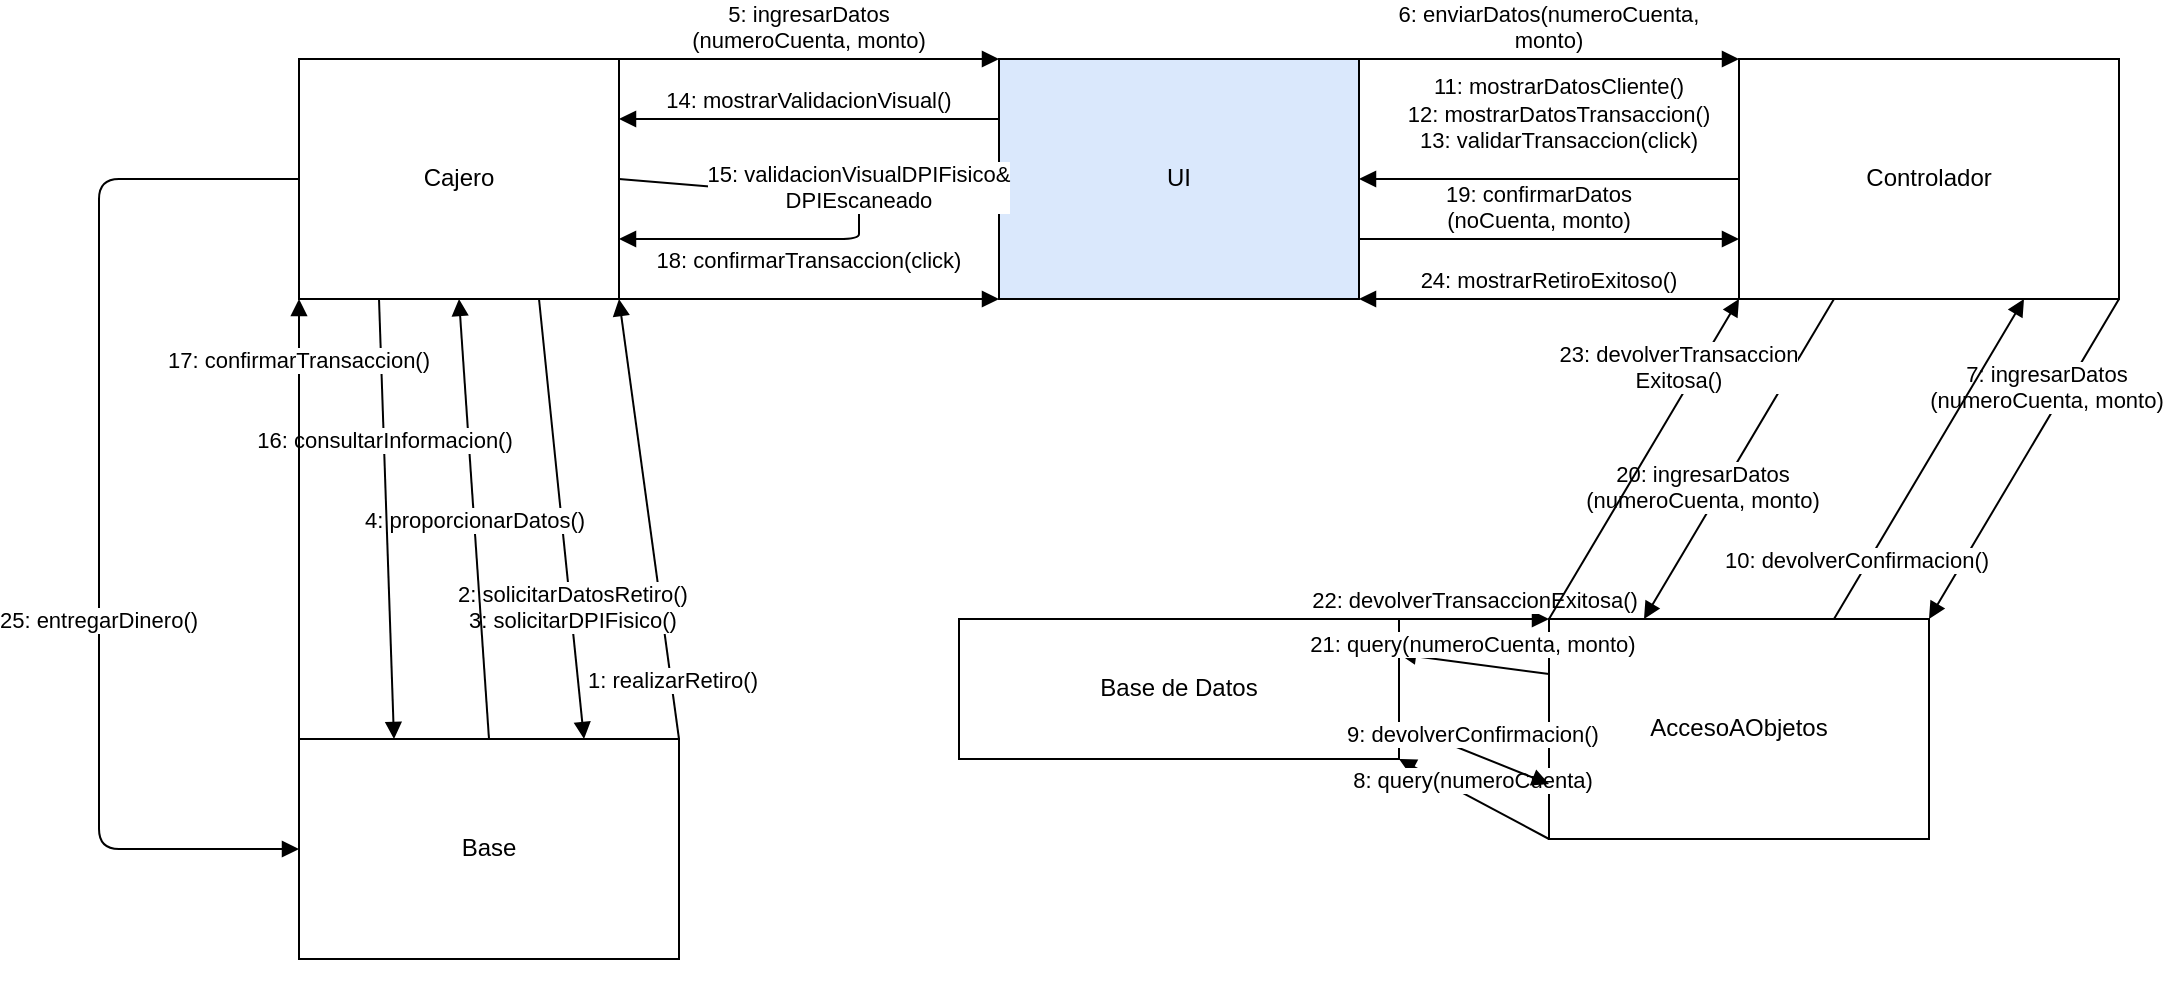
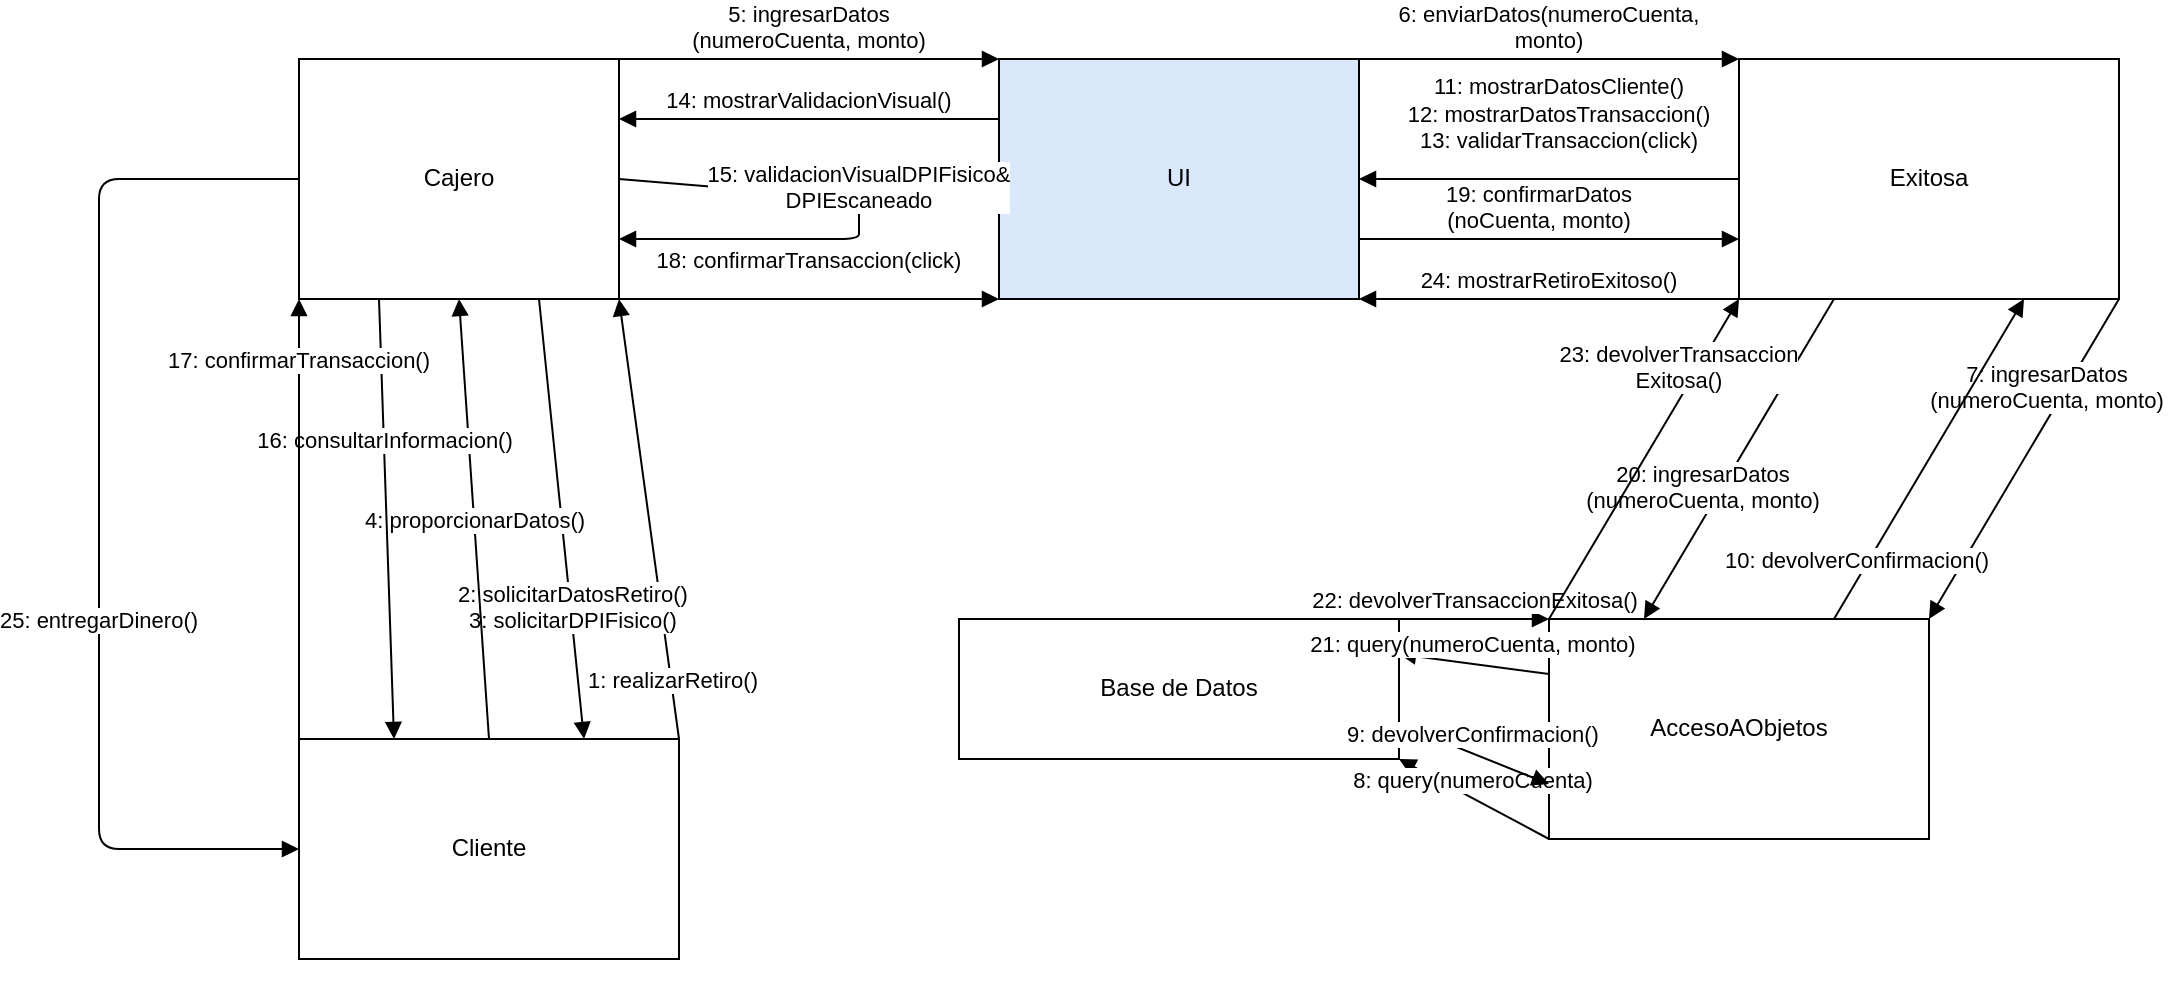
  <mxCell id="0" style=";html=1;" />
  <mxCell id="1" style=";html=1;" parent="0" />
  <mxCell id="2" value="Cajero" style="html=1;" parent="1" vertex="1"><mxGeometry x="120" y="20" width="160" height="120" as="geometry" /></mxCell>
  <mxCell id="3" value="UI" style="html=1;fillColor=#dae8fc;" parent="1" vertex="1"><mxGeometry x="470" y="20" width="180" height="120" as="geometry" /></mxCell>
- <mxCell id="4" value="Controlador" style="html=1;" parent="1" vertex="1"><mxGeometry x="840" y="20" width="190" height="120" as="geometry" /></mxCell>
+ <mxCell id="4" value="Exitosa" style="html=1;" parent="1" vertex="1"><mxGeometry x="840" y="20" width="190" height="120" as="geometry" /></mxCell>
  <mxCell id="5" value="AccesoAObjetos" style="html=1;" parent="1" vertex="1"><mxGeometry x="745" y="300" width="190" height="110" as="geometry" /></mxCell>
  <mxCell id="6" value="Base de Datos" style="html=1;" parent="1" vertex="1"><mxGeometry x="450" y="300" width="220" height="70" as="geometry" /></mxCell>
  <mxCell id="7" value="5: ingresarDatos&lt;br&gt;(numeroCuenta, monto)" style="html=1;verticalAlign=bottom;endArrow=block;exitX=1;exitY=0;exitDx=0;exitDy=0;entryX=0;entryY=0;entryDx=0;entryDy=0;" parent="1" source="2" target="3" edge="1"><mxGeometry width="80" relative="1" as="geometry"><mxPoint x="600" y="120" as="sourcePoint" /><mxPoint x="680" y="120" as="targetPoint" /></mxGeometry></mxCell>
  <mxCell id="8" value="6: enviarDatos(numeroCuenta,&lt;br&gt;monto)" style="html=1;verticalAlign=bottom;endArrow=block;exitX=1;exitY=0;exitDx=0;exitDy=0;entryX=0;entryY=0;entryDx=0;entryDy=0;" parent="1" edge="1" target="4" source="3"><mxGeometry width="80" relative="1" as="geometry"><mxPoint x="639" y="65" as="sourcePoint" /><mxPoint x="839" y="65" as="targetPoint" /></mxGeometry></mxCell>
  <mxCell id="9" value="7: ingresarDatos&lt;br&gt;(numeroCuenta, monto)" style="html=1;verticalAlign=bottom;endArrow=block;exitX=1;exitY=1;exitDx=0;exitDy=0;entryX=1;entryY=0;entryDx=0;entryDy=0;" parent="1" source="4" target="5" edge="1"><mxGeometry x="-0.25" width="80" relative="1" as="geometry"><mxPoint x="870" y="130" as="sourcePoint" /><mxPoint x="950" y="130" as="targetPoint" /><mxPoint as="offset" /></mxGeometry></mxCell>
  <mxCell id="10" value="8: query(numeroCuenta)" style="html=1;verticalAlign=bottom;endArrow=block;exitX=0;exitY=1;exitDx=0;exitDy=0;entryX=1;entryY=1;entryDx=0;entryDy=0;" parent="1" source="5" target="6" edge="1"><mxGeometry width="80" relative="1" as="geometry"><mxPoint x="670" y="380" as="sourcePoint" /><mxPoint x="750" y="380" as="targetPoint" /></mxGeometry></mxCell>
  <mxCell id="11" value="9: devolverConfirmacion()" style="html=1;verticalAlign=bottom;endArrow=block;exitX=1;exitY=0.75;exitDx=0;exitDy=0;entryX=0;entryY=0.75;entryDx=0;entryDy=0;" parent="1" source="6" target="5" edge="1"><mxGeometry width="80" relative="1" as="geometry"><mxPoint x="670" y="320" as="sourcePoint" /><mxPoint x="750" y="320" as="targetPoint" /></mxGeometry></mxCell>
  <mxCell id="12" value="10: devolverConfirmacion()" style="html=1;verticalAlign=bottom;endArrow=block;entryX=0.75;entryY=1;entryDx=0;entryDy=0;exitX=0.75;exitY=0;exitDx=0;exitDy=0;" parent="1" target="4" edge="1" source="5"><mxGeometry x="-0.75" width="80" relative="1" as="geometry"><mxPoint x="880" y="300" as="sourcePoint" /><mxPoint x="700" y="180" as="targetPoint" /><mxPoint as="offset" /></mxGeometry></mxCell>
  <mxCell id="13" value="11: mostrarDatosCliente()&lt;br&gt;12: mostrarDatosTransaccion()&lt;br&gt;13: validarTransaccion(click)" style="html=1;verticalAlign=bottom;endArrow=block;entryX=1;entryY=0.5;entryDx=0;entryDy=0;" parent="1" source="4" target="3" edge="1"><mxGeometry x="-0.053" y="-10" width="80" relative="1" as="geometry"><mxPoint x="620" y="180" as="sourcePoint" /><mxPoint x="700" y="180" as="targetPoint" /><mxPoint as="offset" /></mxGeometry></mxCell>
- <mxCell id="14" value="Base" style="html=1;" parent="1" vertex="1"><mxGeometry x="120" y="360" width="190" height="110" as="geometry" /></mxCell>
+ <mxCell id="14" value="Cliente" style="html=1;" parent="1" vertex="1"><mxGeometry x="120" y="360" width="190" height="110" as="geometry" /></mxCell>
  <mxCell id="15" value="1: realizarRetiro()" style="html=1;verticalAlign=bottom;endArrow=block;exitX=1;exitY=0;exitDx=0;exitDy=0;entryX=1;entryY=1;entryDx=0;entryDy=0;" parent="1" source="14" target="2" edge="1"><mxGeometry x="-0.818" width="80" relative="1" as="geometry"><mxPoint x="320" y="40" as="sourcePoint" /><mxPoint x="400" y="40" as="targetPoint" /><mxPoint as="offset" /></mxGeometry></mxCell>
  <mxCell id="16" value="2: solicitarDatosRetiro()&lt;br&gt;3: solicitarDPIFisico()" style="html=1;verticalAlign=bottom;endArrow=block;exitX=0.75;exitY=1;exitDx=0;exitDy=0;entryX=0.75;entryY=0;entryDx=0;entryDy=0;" parent="1" source="2" target="14" edge="1"><mxGeometry x="0.545" width="80" relative="1" as="geometry"><mxPoint x="320" y="40" as="sourcePoint" /><mxPoint x="400" y="40" as="targetPoint" /><mxPoint as="offset" /></mxGeometry></mxCell>
  <mxCell id="17" value="4: proporcionarDatos()" style="html=1;verticalAlign=bottom;endArrow=block;entryX=0.5;entryY=1;entryDx=0;entryDy=0;exitX=0.5;exitY=0;exitDx=0;exitDy=0;" parent="1" source="14" target="2" edge="1"><mxGeometry x="-0.091" width="80" relative="1" as="geometry"><mxPoint x="320" y="40" as="sourcePoint" /><mxPoint x="400" y="40" as="targetPoint" /><mxPoint as="offset" /></mxGeometry></mxCell>
  <mxCell id="18" value="19: confirmarDatos&lt;br&gt;(noCuenta, monto)" style="html=1;verticalAlign=bottom;endArrow=block;entryX=0;entryY=0.75;entryDx=0;entryDy=0;exitX=1;exitY=0.75;exitDx=0;exitDy=0;" parent="1" source="3" target="4" edge="1"><mxGeometry x="-0.053" width="80" relative="1" as="geometry"><mxPoint x="820" y="200" as="sourcePoint" /><mxPoint x="670" y="160" as="targetPoint" /><mxPoint as="offset" /></mxGeometry></mxCell>
  <mxCell id="19" value="14: mostrarValidacionVisual()" style="html=1;verticalAlign=bottom;endArrow=block;entryX=1;entryY=0.25;entryDx=0;entryDy=0;exitX=0;exitY=0.25;exitDx=0;exitDy=0;" edge="1" parent="1" source="3" target="2"><mxGeometry width="80" relative="1" as="geometry"><mxPoint x="540" y="240" as="sourcePoint" /><mxPoint x="620" y="240" as="targetPoint" /></mxGeometry></mxCell>
  <mxCell id="20" value="16: consultarInformacion()" style="html=1;verticalAlign=bottom;endArrow=block;exitX=0.25;exitY=1;exitDx=0;exitDy=0;entryX=0.25;entryY=0;entryDx=0;entryDy=0;" edge="1" parent="1" source="2" target="14"><mxGeometry x="-0.273" width="80" relative="1" as="geometry"><mxPoint x="390" y="240" as="sourcePoint" /><mxPoint x="470" y="240" as="targetPoint" /><mxPoint as="offset" /></mxGeometry></mxCell>
  <mxCell id="21" value="17: confirmarTransaccion()" style="html=1;verticalAlign=bottom;endArrow=block;exitX=0;exitY=0;exitDx=0;exitDy=0;entryX=0;entryY=1;entryDx=0;entryDy=0;" edge="1" parent="1" source="14" target="2"><mxGeometry x="0.636" width="80" relative="1" as="geometry"><mxPoint x="390" y="240" as="sourcePoint" /><mxPoint x="470" y="240" as="targetPoint" /><mxPoint as="offset" /></mxGeometry></mxCell>
  <mxCell id="22" value="18: confirmarTransaccion(click)" style="html=1;verticalAlign=bottom;endArrow=block;exitX=1;exitY=1;exitDx=0;exitDy=0;entryX=0;entryY=1;entryDx=0;entryDy=0;" edge="1" parent="1" source="2" target="3"><mxGeometry y="10" width="80" relative="1" as="geometry"><mxPoint x="390" y="210" as="sourcePoint" /><mxPoint x="470" y="210" as="targetPoint" /><mxPoint as="offset" /></mxGeometry></mxCell>
  <mxCell id="23" value="20: ingresarDatos&lt;br&gt;(numeroCuenta, monto)" style="html=1;verticalAlign=bottom;endArrow=block;exitX=0.25;exitY=1;exitDx=0;exitDy=0;entryX=0.25;entryY=0;entryDx=0;entryDy=0;" edge="1" parent="1" source="4" target="5"><mxGeometry x="0.375" width="80" relative="1" as="geometry"><mxPoint x="790" y="210" as="sourcePoint" /><mxPoint x="870" y="210" as="targetPoint" /><mxPoint as="offset" /></mxGeometry></mxCell>
  <mxCell id="24" value="21: query(numeroCuenta, monto)" style="html=1;verticalAlign=bottom;endArrow=block;exitX=0;exitY=0.25;exitDx=0;exitDy=0;entryX=1;entryY=0.25;entryDx=0;entryDy=0;" edge="1" parent="1" source="5" target="6"><mxGeometry width="80" relative="1" as="geometry"><mxPoint x="790" y="210" as="sourcePoint" /><mxPoint x="870" y="210" as="targetPoint" /></mxGeometry></mxCell>
  <mxCell id="25" value="22: devolverTransaccionExitosa()" style="html=1;verticalAlign=bottom;endArrow=block;exitX=1;exitY=0;exitDx=0;exitDy=0;entryX=0;entryY=0;entryDx=0;entryDy=0;" edge="1" parent="1" source="6" target="5"><mxGeometry width="80" relative="1" as="geometry"><mxPoint x="790" y="210" as="sourcePoint" /><mxPoint x="870" y="210" as="targetPoint" /></mxGeometry></mxCell>
  <mxCell id="26" value="23: devolverTransaccion&lt;br&gt;Exitosa()" style="html=1;verticalAlign=bottom;endArrow=block;exitX=0;exitY=0;exitDx=0;exitDy=0;entryX=0;entryY=1;entryDx=0;entryDy=0;" edge="1" parent="1" source="5" target="4"><mxGeometry x="0.375" width="80" relative="1" as="geometry"><mxPoint x="790" y="210" as="sourcePoint" /><mxPoint x="870" y="210" as="targetPoint" /><mxPoint as="offset" /></mxGeometry></mxCell>
  <mxCell id="27" value="24: mostrarRetiroExitoso()" style="html=1;verticalAlign=bottom;endArrow=block;exitX=0;exitY=1;exitDx=0;exitDy=0;entryX=1;entryY=1;entryDx=0;entryDy=0;" edge="1" parent="1" source="4" target="3"><mxGeometry width="80" relative="1" as="geometry"><mxPoint x="730" y="210" as="sourcePoint" /><mxPoint x="810" y="210" as="targetPoint" /></mxGeometry></mxCell>
  <mxCell id="28" value="15: validacionVisualDPIFisico&amp;amp;&lt;br&gt;DPIEscaneado" style="html=1;verticalAlign=bottom;endArrow=block;exitX=1;exitY=0.5;exitDx=0;exitDy=0;entryX=1;entryY=0.75;entryDx=0;entryDy=0;" edge="1" parent="1" source="2" target="2"><mxGeometry width="80" relative="1" as="geometry"><mxPoint x="330" y="210" as="sourcePoint" /><mxPoint x="410" y="210" as="targetPoint" /><Array as="points"><mxPoint x="400" y="90" /><mxPoint x="400" y="100" /><mxPoint x="400" y="110" /></Array></mxGeometry></mxCell>
  <mxCell id="29" value="25: entregarDinero()" style="html=1;verticalAlign=bottom;endArrow=block;exitX=0;exitY=0.5;exitDx=0;exitDy=0;entryX=0;entryY=0.5;entryDx=0;entryDy=0;" edge="1" parent="1" source="2" target="14"><mxGeometry x="0.234" width="80" relative="1" as="geometry"><mxPoint x="130" y="260" as="sourcePoint" /><mxPoint x="210" y="260" as="targetPoint" /><Array as="points"><mxPoint x="20" y="80" /><mxPoint x="20" y="260" /><mxPoint x="20" y="415" /></Array><mxPoint as="offset" /></mxGeometry></mxCell>
